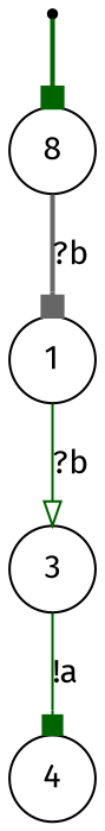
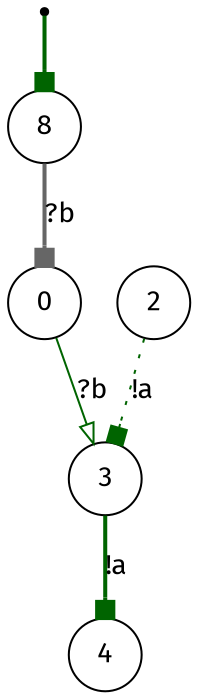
  digraph {
    fontname="Fira Sans"
    node [fontname="Fira Sans" shape=circle]
    edge [arrowhead=box color=darkgreen fontname="Fira Sans" style=bold]
    ENTRY [shape=point]
    n2 [label=8]
-   1
+   1 [label=0]
    3
+   2
    4
    ENTRY -> n2
    n2 -> 1 [color=gray40 label="?b"]
    1 -> 3 [arrowhead=onormal label="?b" style=solid]
-   3 -> 4 [label="!a" style=solid]
+   3 -> 4 [label="!a"]
+   2 -> 3 [label="!a" style=dotted]
  }
